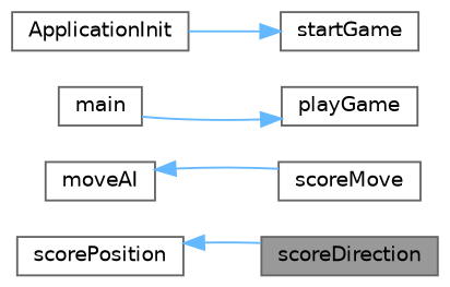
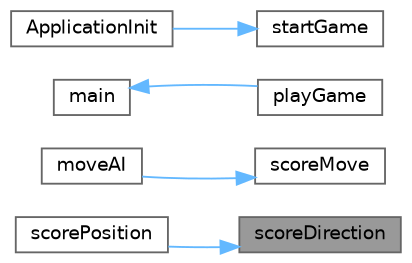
  digraph {
    rankdir=RL
    node [color=grey40 fillcolor=white fontname=Helvetica fontsize=10 shape=box style=filled]
    edge [color=steelblue1 dir=back fontname=Helvetica fontsize=10 labelfontname=Helvetica labelfontsize=10 style=solid]
    n1 [color=gray40 fillcolor=grey60 fontcolor=black height=0.2 label=scoreDirection width=0.4]
    n2 [height=0.2 label=scorePosition width=0.4]
    n3 [height=0.2 label=scoreMove width=0.4]
    n4 [height=0.2 label=moveAI width=0.4]
    n5 [height=0.2 label=playGame width=0.4]
    n6 [height=0.2 label=main width=0.4]
    n7 [height=0.2 label=startGame width=0.4]
    n8 [height=0.2 label=ApplicationInit width=0.4]
-   n2 -> n1
-   n4 -> n3
-   n5 -> n6
+   n1 -> n2
+   n3 -> n4
+   n6 -> n5
    n7 -> n8
  }
